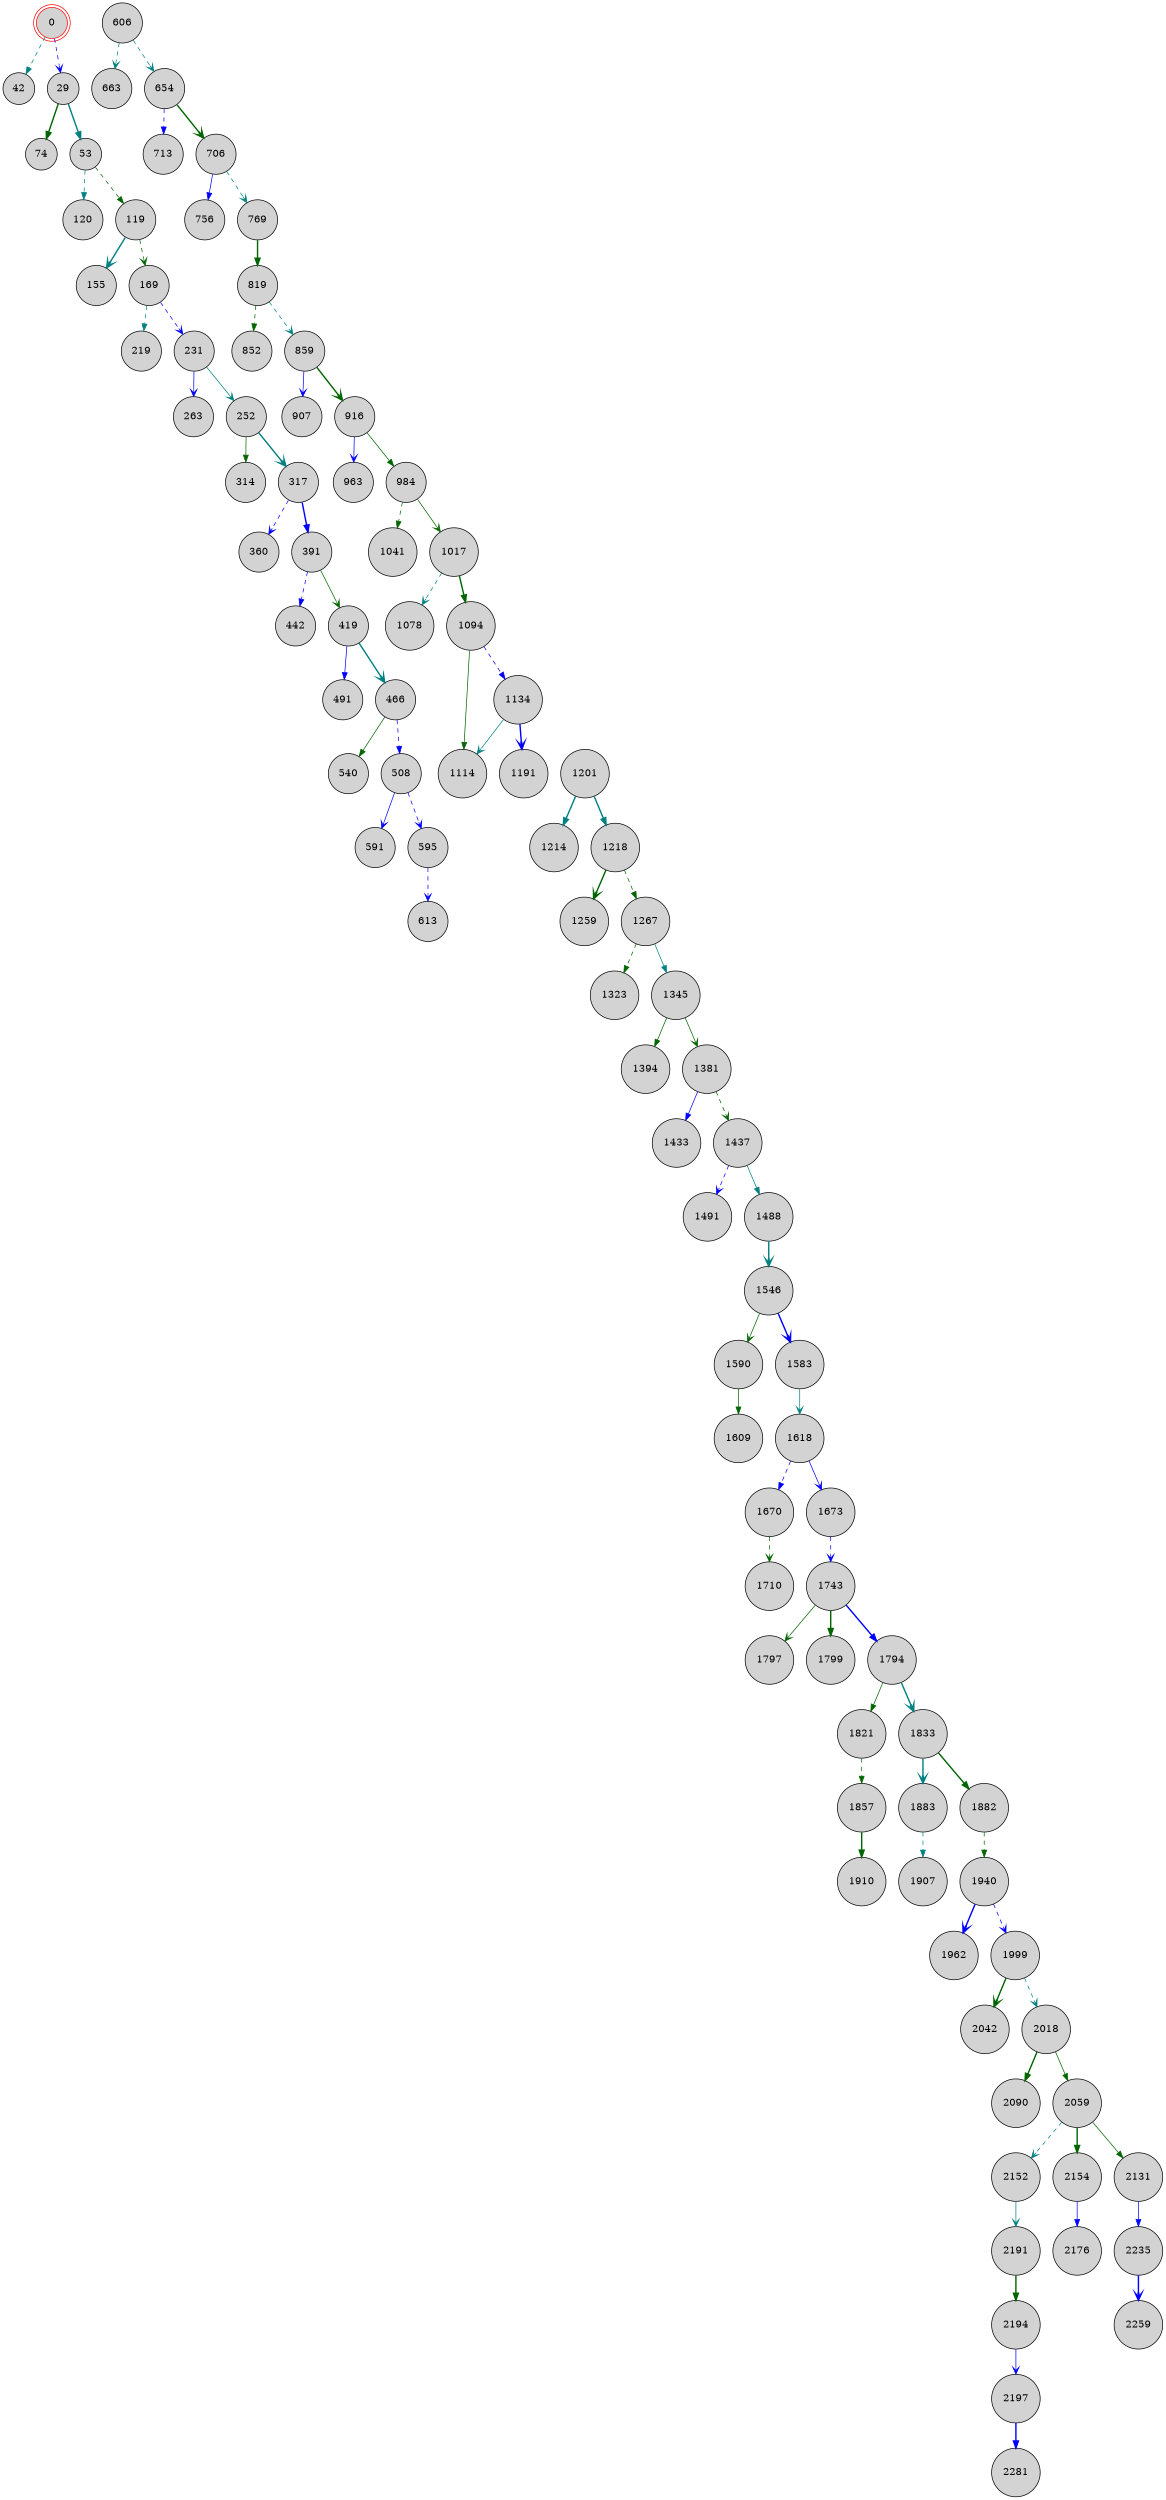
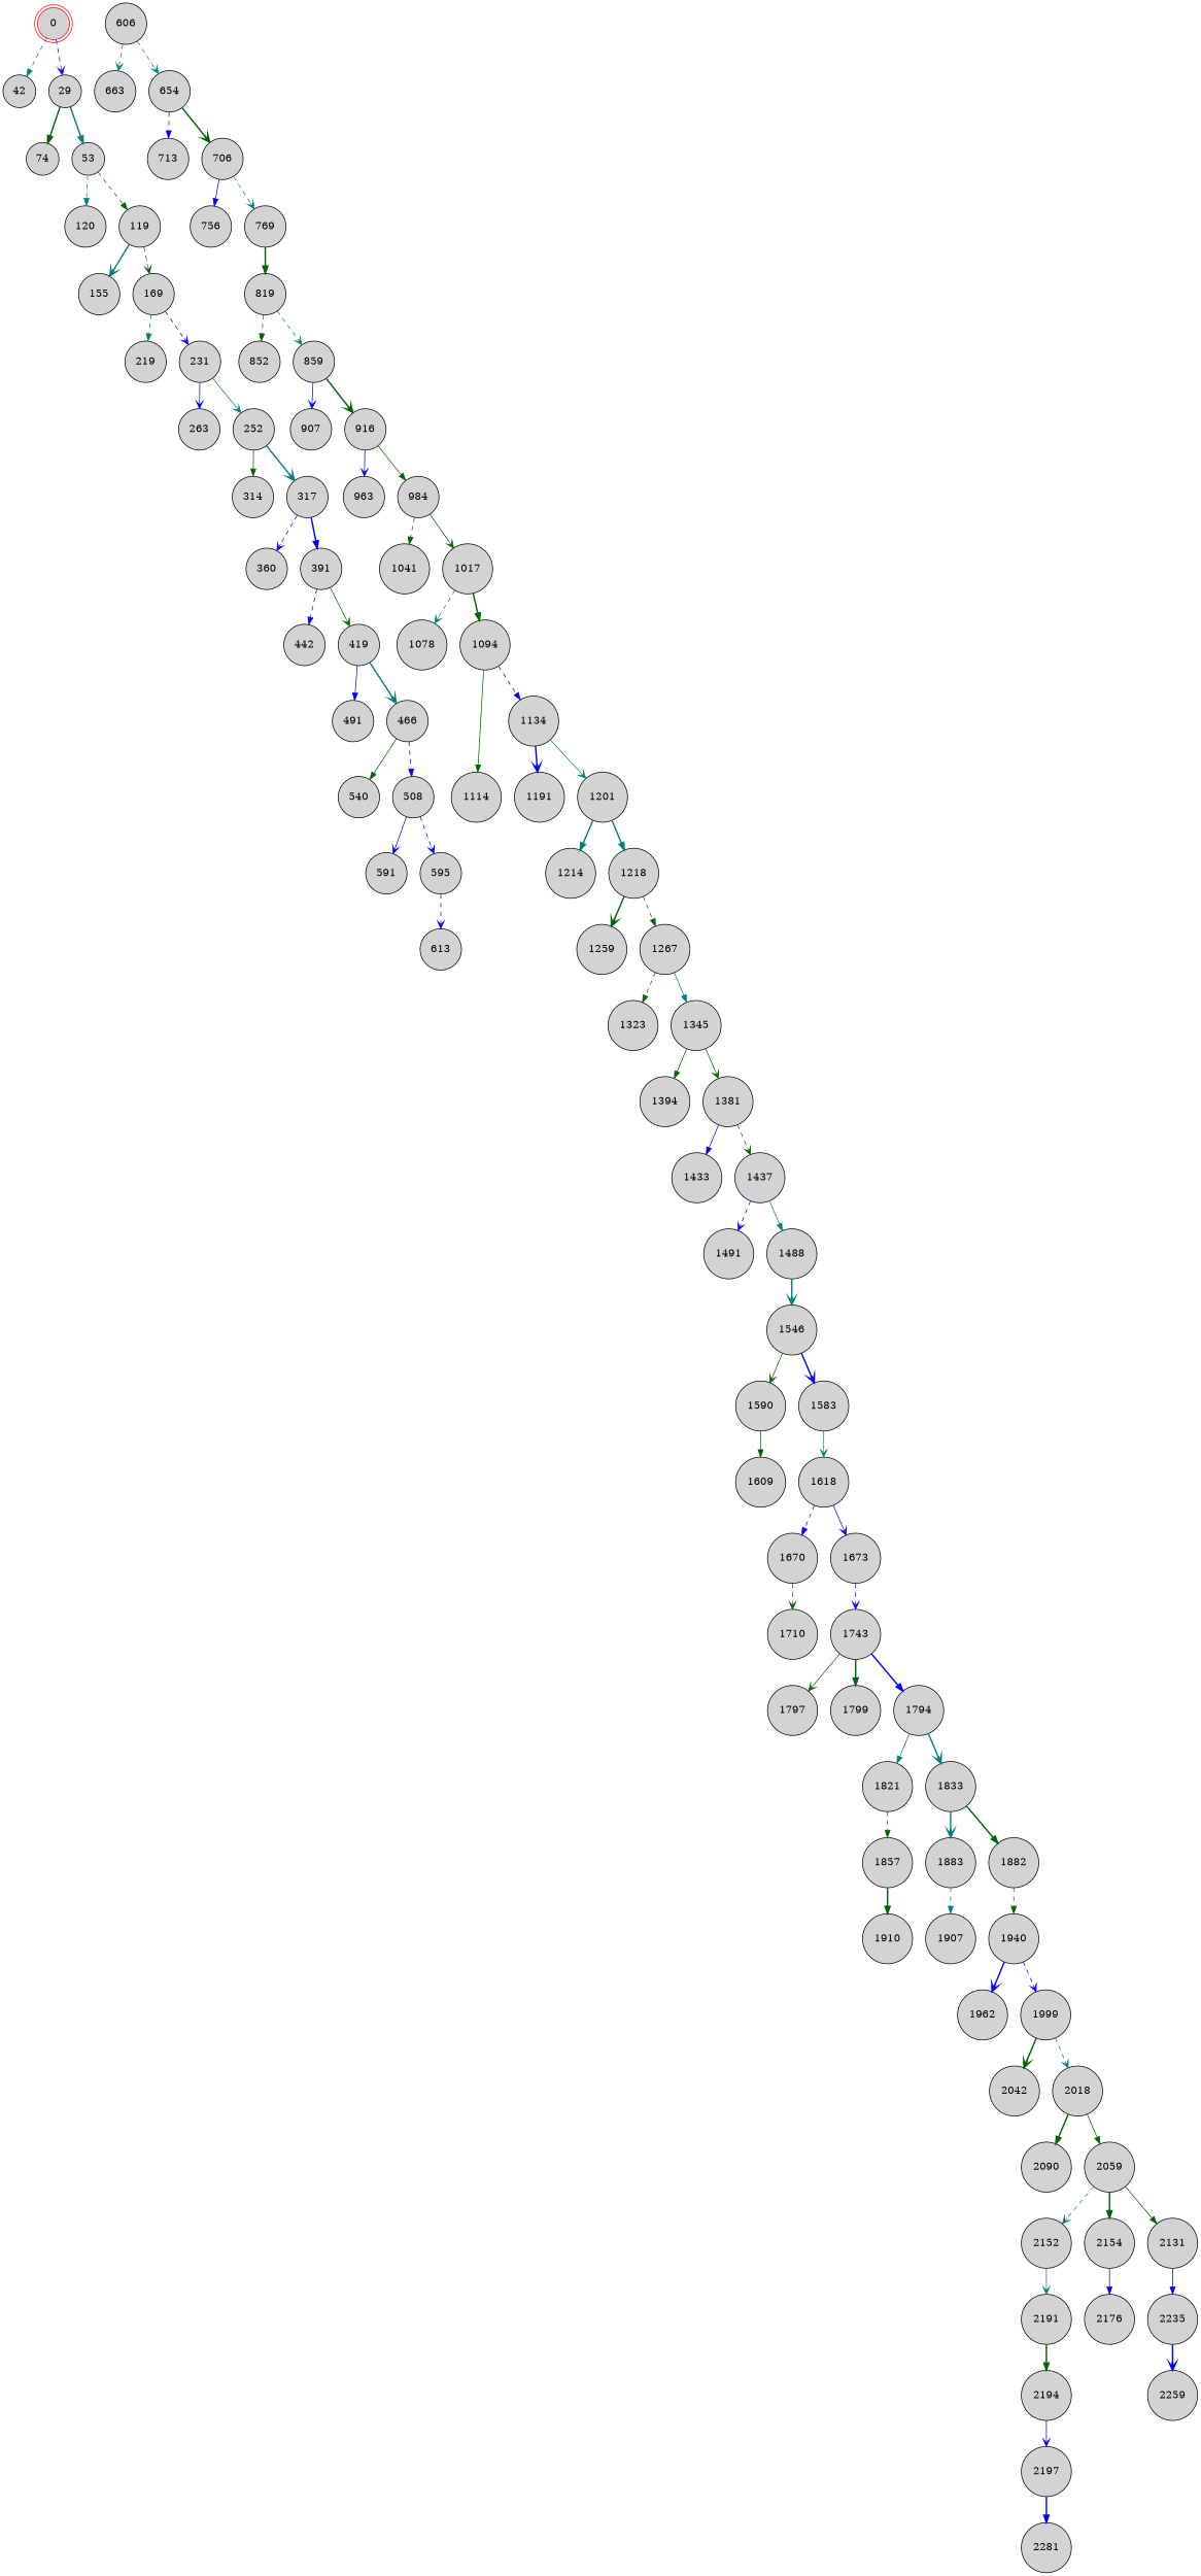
  digraph {
    rankdir=TB
    node [fillcolor=lightgray shape=circle style=filled]
    edge [arrowhead=normal color=darkgreen style=dashed]
    0 [color=red shape=doublecircle]
    42
    29
    74
    53
    120
    119
    155
    169
    219
    231
    263
    252
    314
    317
    360
    391
    442
    419
    491
    466
    540
    508
    591
    595
    613
    606
    663
    654
    713
    706
    756
    769
    819
    852
    859
    907
    916
    963
    984
    1041
    1017
    1078
    1094
    1114
    1134
    1191
    1201
    1214
    1218
    1259
    1267
    1323
    1345
    1394
    1381
    1433
    1437
    1491
    1488
    1546
    1590
    1583
    1609
    1618
    1670
    1673
    1710
    1743
    1797
    1799
    1794
    1821
    1833
    1857
    1883
    1882
    1910
    1907
    1940
    1962
    1999
    2042
    2018
    2090
    2059
    2152
    2154
    2131
    2191
    2176
    2235
    2194
    2197
    2281
    2259
    0 -> 42 [color=teal]
    0 -> 29 [arrowhead=vee color=blue]
    29 -> 74 [style=bold]
    29 -> 53 [color=teal style=bold]
    53 -> 120 [color=teal]
    53 -> 119
    119 -> 155 [arrowhead=vee color=teal style=bold]
    119 -> 169 [arrowhead=vee]
    169 -> 219 [color=teal]
    169 -> 231 [arrowhead=vee color=blue]
    231 -> 263 [arrowhead=vee color=blue style=solid]
    231 -> 252 [arrowhead=vee color=teal style=solid]
    252 -> 314 [style=solid]
    252 -> 317 [arrowhead=vee color=teal style=bold]
    317 -> 360 [arrowhead=vee color=blue]
    317 -> 391 [color=blue style=bold]
    391 -> 442 [color=blue]
    391 -> 419 [arrowhead=vee style=solid]
    419 -> 491 [color=blue style=solid]
    419 -> 466 [arrowhead=vee color=teal style=bold]
    466 -> 540 [style=solid]
    466 -> 508 [color=blue]
    508 -> 591 [arrowhead=vee color=blue style=solid]
    508 -> 595 [arrowhead=vee color=blue]
    595 -> 613 [arrowhead=vee color=blue]
    606 -> 663 [arrowhead=vee color=teal]
    606 -> 654 [arrowhead=vee color=teal]
    654 -> 713 [color=blue]
    654 -> 706 [arrowhead=vee style=bold]
    706 -> 756 [color=blue style=solid]
    706 -> 769 [arrowhead=vee color=teal]
    769 -> 819 [style=bold]
    819 -> 852
    819 -> 859 [arrowhead=vee color=teal]
    859 -> 907 [arrowhead=vee color=blue style=solid]
    859 -> 916 [arrowhead=vee style=bold]
    916 -> 963 [arrowhead=vee color=blue style=solid]
    916 -> 984 [style=solid]
    984 -> 1041
    984 -> 1017 [arrowhead=vee style=solid]
    1017 -> 1078 [arrowhead=vee color=teal]
    1017 -> 1094 [style=bold]
    1094 -> 1114 [style=solid]
    1094 -> 1134 [color=blue]
    1134 -> 1191 [arrowhead=vee color=blue style=bold]
-   1134 -> 1114 [arrowhead=vee color=teal style=solid]
+   1134 -> 1201 [arrowhead=vee color=teal style=solid]
    1201 -> 1214 [color=teal style=bold]
    1201 -> 1218 [color=teal style=bold]
    1218 -> 1259 [arrowhead=vee style=bold]
    1218 -> 1267
    1267 -> 1323
    1267 -> 1345 [color=teal style=solid]
    1345 -> 1394 [style=solid]
    1345 -> 1381 [arrowhead=vee style=solid]
    1381 -> 1433 [color=blue style=solid]
    1381 -> 1437 [arrowhead=vee]
    1437 -> 1491 [arrowhead=vee color=blue]
    1437 -> 1488 [color=teal style=solid]
    1488 -> 1546 [arrowhead=vee color=teal style=bold]
    1546 -> 1590 [arrowhead=vee style=solid]
    1546 -> 1583 [arrowhead=vee color=blue style=bold]
    1590 -> 1609 [style=solid]
    1583 -> 1618 [arrowhead=vee color=teal style=solid]
    1618 -> 1670 [color=blue]
    1618 -> 1673 [arrowhead=vee color=blue style=solid]
    1670 -> 1710 [arrowhead=vee]
    1673 -> 1743 [arrowhead=vee color=blue]
    1743 -> 1797 [arrowhead=vee style=solid]
    1743 -> 1799 [style=bold]
    1743 -> 1794 [color=blue style=bold]
-   1794 -> 1821 [style=solid]
+   1794 -> 1821 [color=teal style=solid]
    1794 -> 1833 [arrowhead=vee color=teal style=bold]
    1821 -> 1857
    1833 -> 1883 [arrowhead=vee color=teal style=bold]
    1833 -> 1882 [style=bold]
    1857 -> 1910 [style=bold]
    1883 -> 1907 [color=teal]
    1882 -> 1940
    1940 -> 1962 [arrowhead=vee color=blue style=bold]
    1940 -> 1999 [arrowhead=vee color=blue]
    1999 -> 2042 [arrowhead=vee style=bold]
    1999 -> 2018 [arrowhead=vee color=teal]
    2018 -> 2090 [style=bold]
    2018 -> 2059 [style=solid]
    2059 -> 2152 [arrowhead=vee color=teal]
    2059 -> 2154 [style=bold]
    2059 -> 2131 [style=solid]
    2152 -> 2191 [arrowhead=vee color=teal style=solid]
    2154 -> 2176 [color=blue style=solid]
    2131 -> 2235 [color=blue style=solid]
    2191 -> 2194 [style=bold]
    2235 -> 2259 [arrowhead=vee color=blue style=bold]
    2194 -> 2197 [arrowhead=vee color=blue style=solid]
    2197 -> 2281 [color=blue style=bold]
  }
